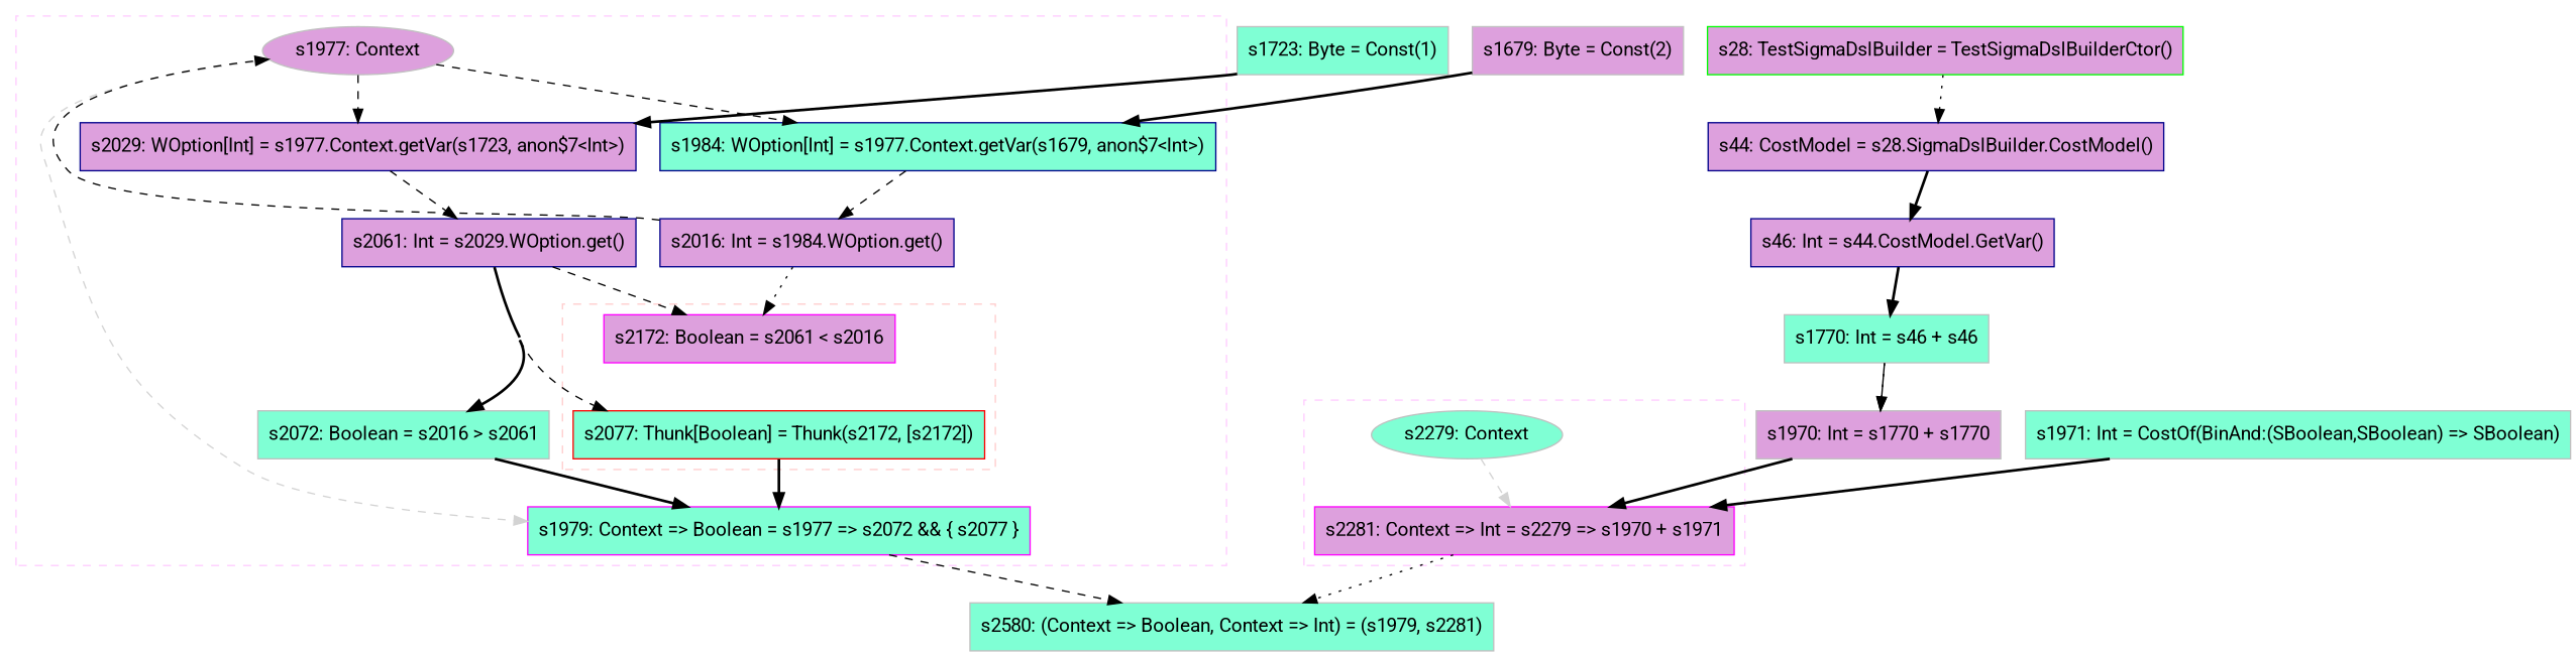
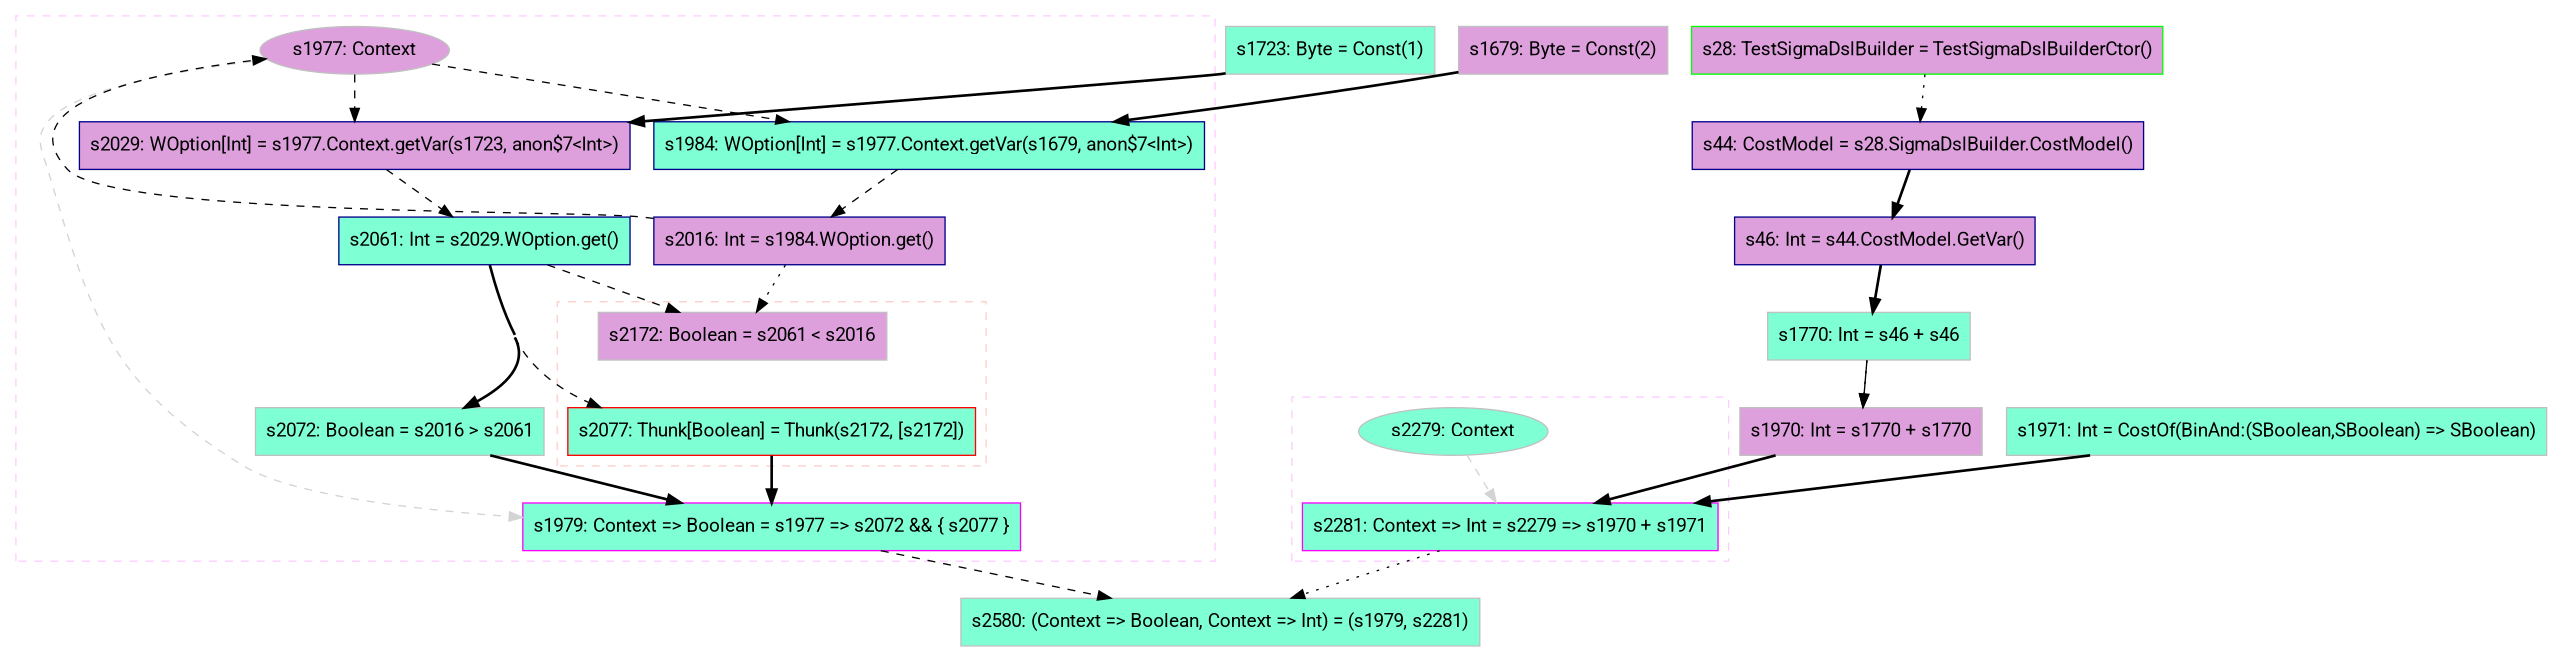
  digraph {
    concentrate=true
    fontname=Roboto
    node [color=gray fillcolor=plum fontname=Roboto shape=box style=filled]
    edge [fontname=Roboto style=dashed]
    n1 [label="s1977: Context" shape=oval]
    n2 [color=magenta fillcolor=aquamarine label="s1979: Context => Boolean = s1977 => s2072 && { s2077 }"]
    n3 [color=red fillcolor=aquamarine label="s2077: Thunk[Boolean] = Thunk(s2172, [s2172])"]
-   n4 [color=magenta label="s2172: Boolean = s2061 < s2016"]
+   n4 [label="s2172: Boolean = s2061 < s2016"]
    n5 [color=darkblue fillcolor=aquamarine label="s1984: WOption[Int] = s1977.Context.getVar(s1679, anon$7<Int>)"]
    n6 [color=darkblue label="s2016: Int = s1984.WOption.get()"]
    n7 [color=darkblue label="s2029: WOption[Int] = s1977.Context.getVar(s1723, anon$7<Int>)"]
-   n8 [color=darkblue label="s2061: Int = s2029.WOption.get()"]
+   n8 [color=darkblue fillcolor=aquamarine label="s2061: Int = s2029.WOption.get()"]
    n9 [fillcolor=aquamarine label="s2072: Boolean = s2016 > s2061"]
    n10 [fillcolor=aquamarine label="s2279: Context" shape=oval]
-   n11 [color=magenta label="s2281: Context => Int = s2279 => s1970 + s1971"]
+   n11 [color=magenta fillcolor=aquamarine label="s2281: Context => Int = s2279 => s1970 + s1971"]
    n12 [fillcolor=aquamarine label="s2580: (Context => Boolean, Context => Int) = (s1979, s2281)"]
    n13 [fillcolor=aquamarine label="s1723: Byte = Const(1)"]
    n14 [label="s1679: Byte = Const(2)"]
    n15 [color=green label="s28: TestSigmaDslBuilder = TestSigmaDslBuilderCtor()"]
    n16 [color=darkblue label="s44: CostModel = s28.SigmaDslBuilder.CostModel()"]
    n17 [color=darkblue label="s46: Int = s44.CostModel.GetVar()"]
    n18 [fillcolor=aquamarine label="s1770: Int = s46 + s46"]
    n19 [label="s1970: Int = s1770 + s1770"]
    n20 [fillcolor=aquamarine label="s1971: Int = CostOf(BinAnd:(SBoolean,SBoolean) => SBoolean)"]
    subgraph cluster_1 {
      color="#FFCCFF"
      style=dashed
      n5
      n6
      n7
      n8
      n9
      subgraph sub_2 {
        color="#FFCCFF"
        rank=source
        style=dashed
        n1
      }
      subgraph sub_3 {
        color="#FFCCFF"
        rank=sink
        style=dashed
        n2
      }
      subgraph cluster_4 {
        color="#FFCCCC"
        style=dashed
        n4
        subgraph sub_5 {
          color="#FFCCCC"
          rank=sink
          style=dashed
          n3
        }
      }
    }
    subgraph cluster_6 {
      color="#FFCCFF"
      style=dashed
      subgraph sub_7 {
        color="#FFCCFF"
        rank=source
        style=dashed
        n10
      }
      subgraph sub_8 {
        color="#FFCCFF"
        rank=sink
        style=dashed
        n11
      }
    }
    n1 -> n2 [color=lightgray weight=0]
    n1 -> n5
    n1 -> n7
    n2 -> n12
    n3 -> n2 [style=bold]
    n5 -> n6
    n6 -> n1
    n6 -> n4 [style=dotted]
    n7 -> n8
    n8 -> n3
    n8 -> n4
    n8 -> n9 [style=bold]
    n9 -> n2 [style=bold]
    n10 -> n11 [color=lightgray weight=0]
    n11 -> n12 [style=dotted]
    n13 -> n7 [style=bold]
    n14 -> n5 [style=bold]
    n15 -> n16 [style=dotted]
    n16 -> n17 [style=bold]
    n17 -> n18 [style=bold]
    n17 -> n18 [style=solid]
    n18 -> n19 [style=dotted]
    n18 -> n19 [style=solid]
    n19 -> n11 [style=bold]
    n20 -> n11 [style=bold]
  }
